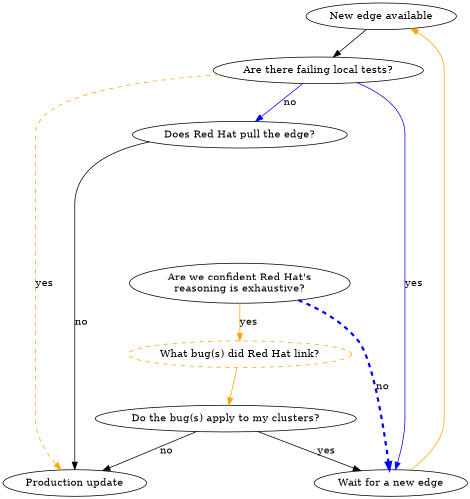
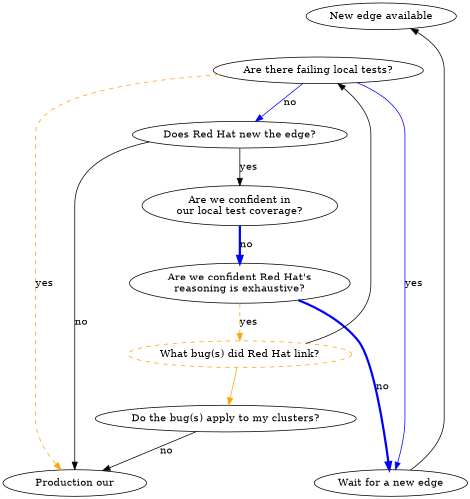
  digraph {
    fontname="DejaVu Serif"
    node [fontname="DejaVu Serif"]
    edge [fontname="DejaVu Serif"]
    n1 [label="New edge available"]
    n2 [label="Are there failing local tests?"]
-   n3 [label="Does Red Hat pull the edge?"]
+   n3 [label="Does Red Hat new the edge?"]
    n4 [label="Wait for a new edge"]
-   n5 [label="Production update"]
+   n5 [label="Production our"]
+   n6 [label="Are we confident in\nour local test coverage?"]
    n7 [label="Are we confident Red Hat's\nreasoning is exhaustive?"]
    n8 [color=orange label="What bug(s) did Red Hat link?" style=dashed]
    n9 [label="Do the bug(s) apply to my clusters?"]
-   n1 -> n2
+   n8 -> n2
    n2 -> n3 [color=blue label=no]
    n2 -> n4 [color=blue label=yes]
    n2 -> n5 [color=orange label=yes style=dashed]
    n3 -> n5 [label=no]
-   n4 -> n1 [color=orange]
-   n7 -> n4 [color=blue label=no penwidth=3 style=dashed]
-   n7 -> n8 [color=orange label=yes style=solid]
+   n3 -> n6 [label=yes]
+   n4 -> n1
+   n6 -> n7 [color=blue label=no penwidth=3]
+   n7 -> n4 [color=blue label=no penwidth=3]
+   n7 -> n8 [color=orange label=yes style=dashed]
    n8 -> n9 [color=orange]
-   n9 -> n4 [label=yes]
    n9 -> n5 [label=no]
  }
